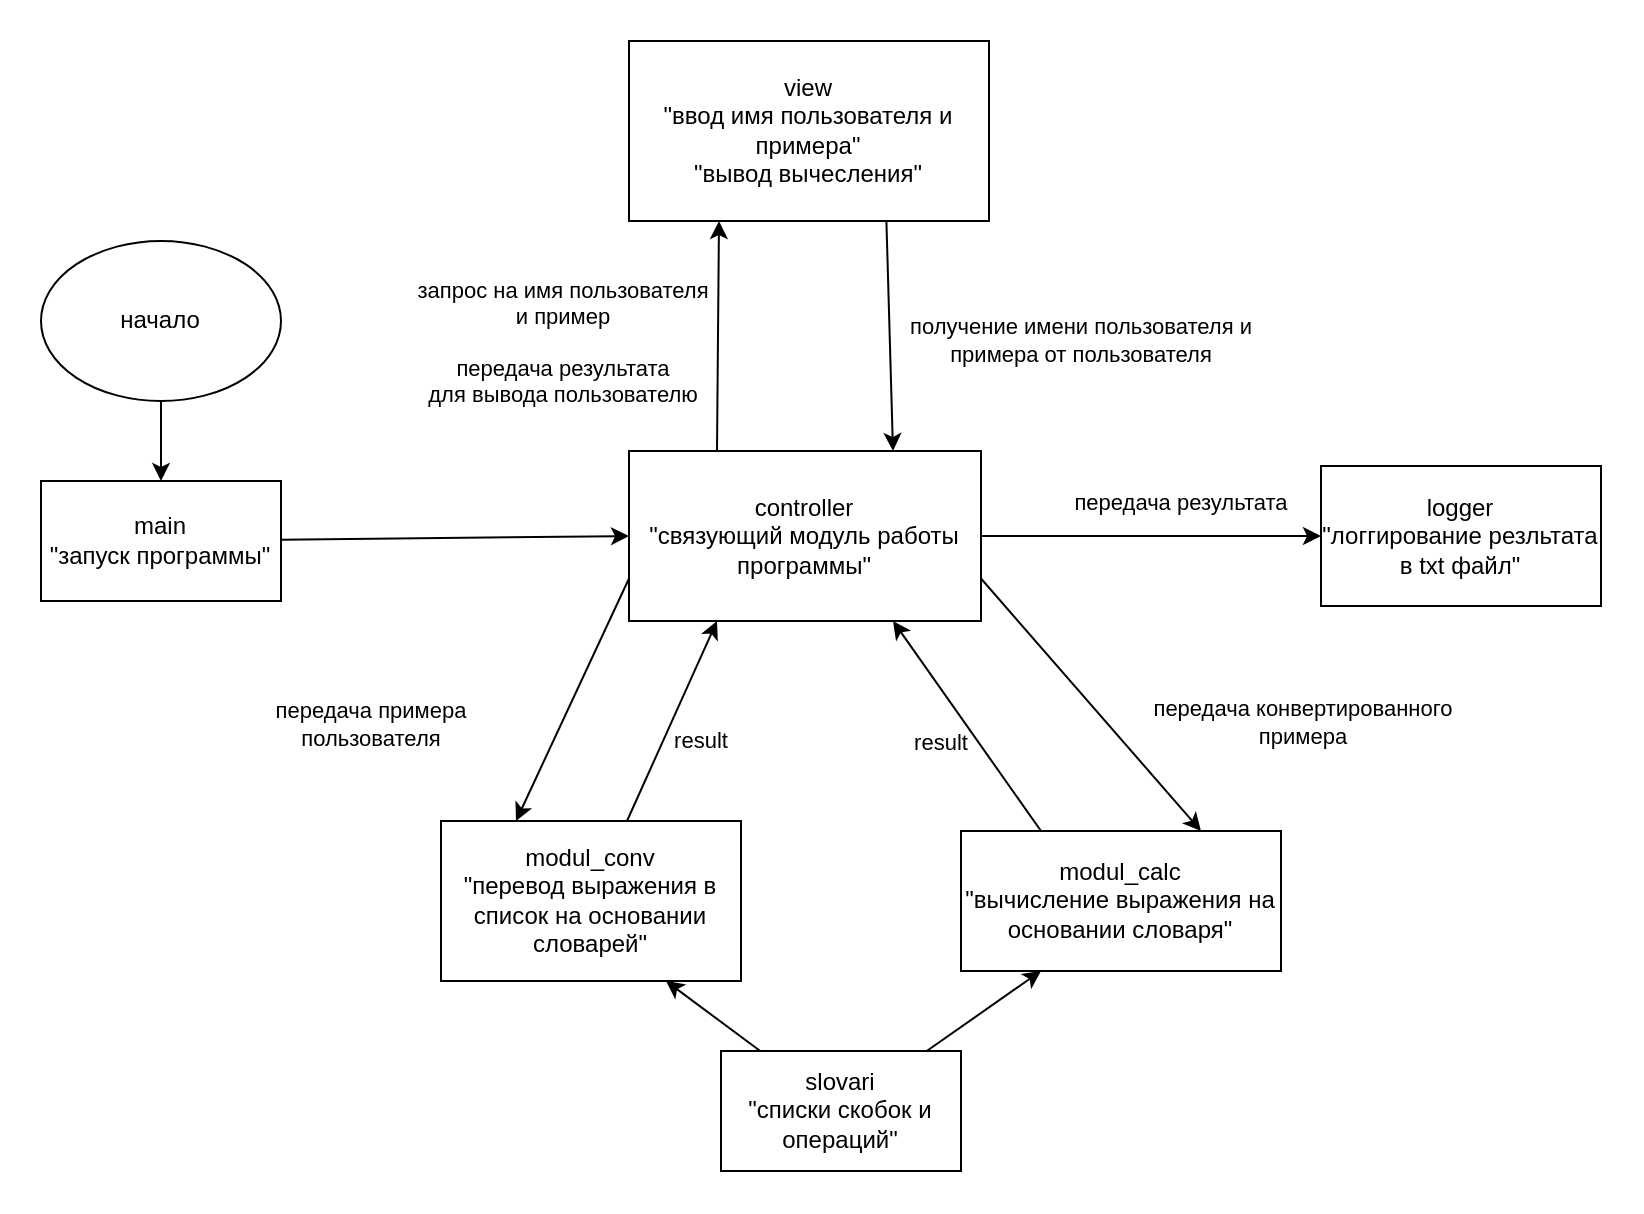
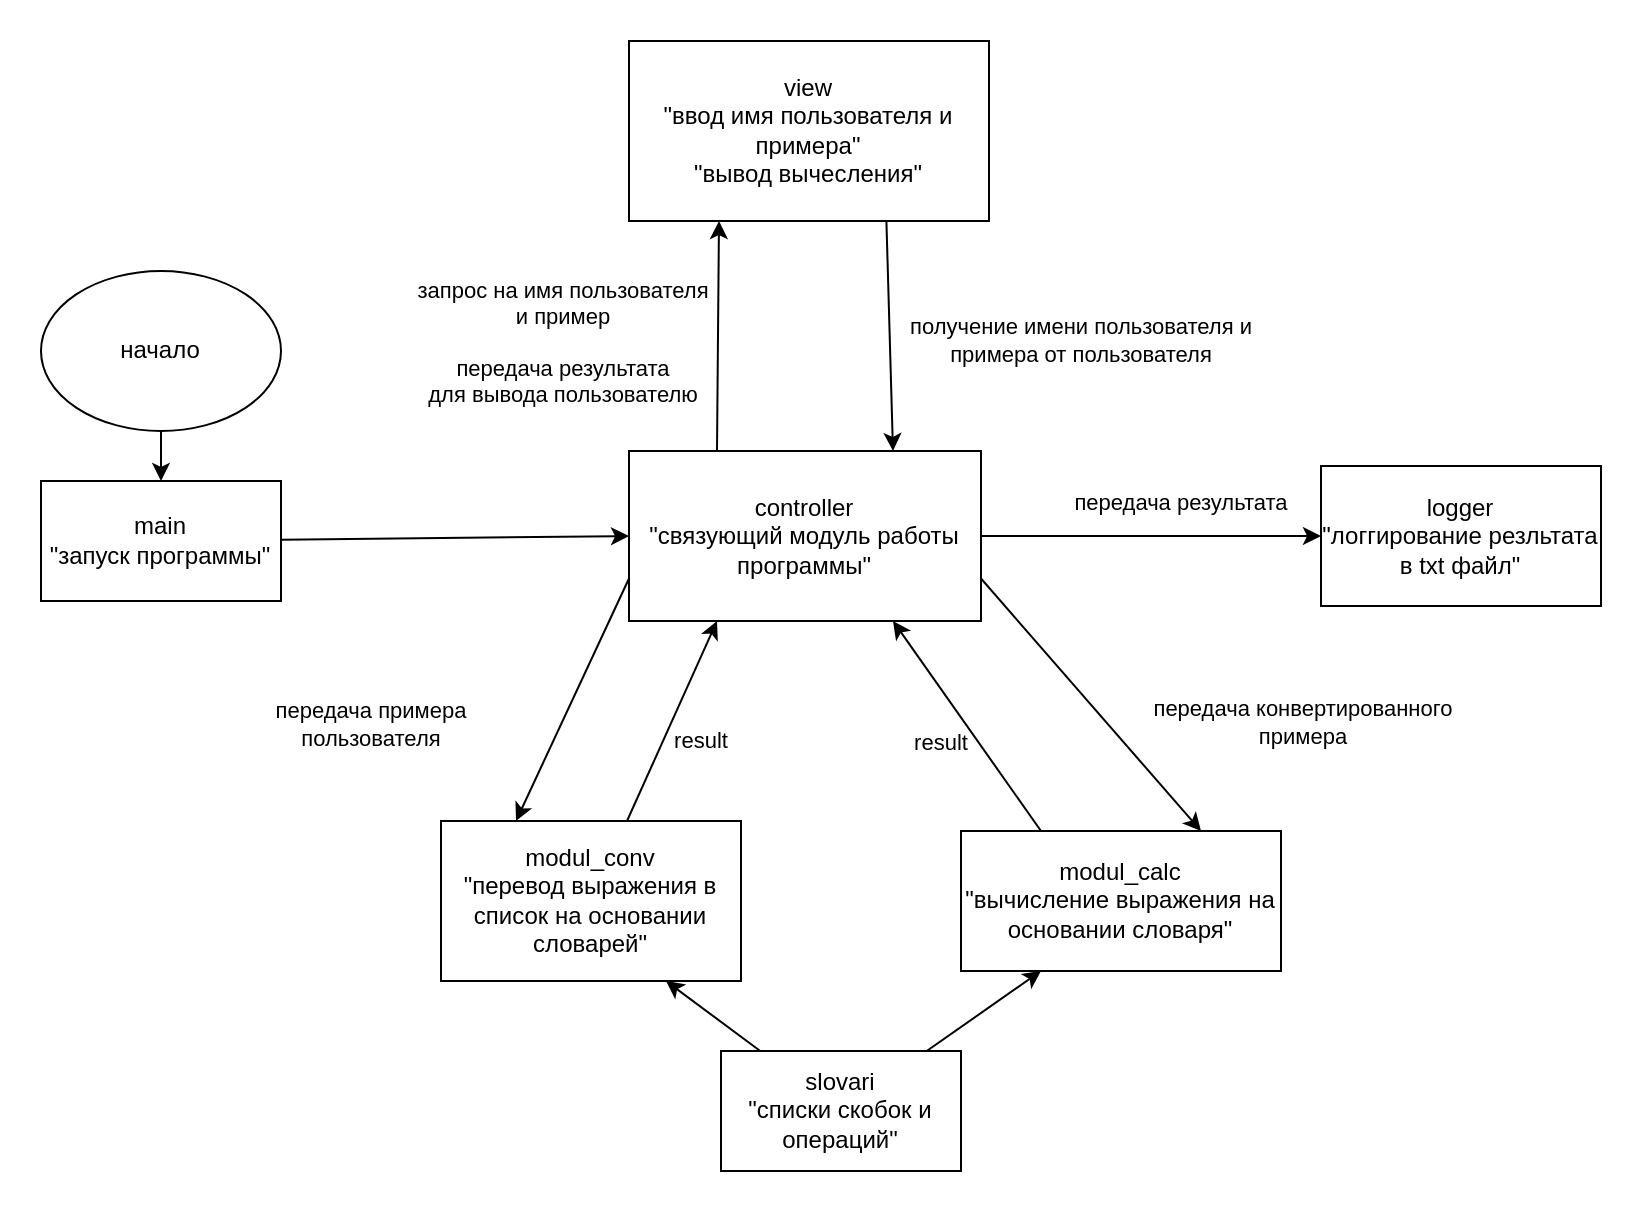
  <mxCell id="0" />
  <mxCell id="1" parent="0" />
  <mxCell id="2" style="edgeStyle=none;html=1;entryX=0.25;entryY=1;entryDx=0;entryDy=0;" parent="1" source="4" target="20" edge="1"><mxGeometry relative="1" as="geometry" /></mxCell>
  <mxCell id="3" value="result" style="edgeLabel;html=1;align=center;verticalAlign=middle;resizable=0;points=[];" parent="2" vertex="1" connectable="0"><mxGeometry x="-0.271" y="2" relative="1" as="geometry"><mxPoint x="22" y="-3" as="offset" /></mxGeometry></mxCell>
  <mxCell id="4" value="modul_conv&lt;br&gt;&quot;перевод выражения в список на основании словарей&quot;" style="rounded=0;whiteSpace=wrap;html=1;" parent="1" vertex="1"><mxGeometry x="220" y="410" width="150" height="80" as="geometry" /></mxCell>
  <mxCell id="5" style="edgeStyle=none;html=1;entryX=0.75;entryY=1;entryDx=0;entryDy=0;exitX=0.25;exitY=0;exitDx=0;exitDy=0;" parent="1" source="7" target="20" edge="1"><mxGeometry relative="1" as="geometry" /></mxCell>
  <mxCell id="6" value="result" style="edgeLabel;html=1;align=center;verticalAlign=middle;resizable=0;points=[];" parent="5" vertex="1" connectable="0"><mxGeometry x="-0.281" y="3" relative="1" as="geometry"><mxPoint x="-22" y="-9" as="offset" /></mxGeometry></mxCell>
  <mxCell id="7" value="modul_calc&lt;br&gt;&quot;вычисление выражения на основании словаря&quot;" style="rounded=0;whiteSpace=wrap;html=1;" parent="1" vertex="1"><mxGeometry x="480" y="415" width="160" height="70" as="geometry" /></mxCell>
  <mxCell id="8" style="edgeStyle=none;html=1;entryX=0.75;entryY=1;entryDx=0;entryDy=0;" parent="1" source="10" target="4" edge="1"><mxGeometry relative="1" as="geometry" /></mxCell>
  <mxCell id="9" style="edgeStyle=none;html=1;entryX=0.25;entryY=1;entryDx=0;entryDy=0;" parent="1" source="10" target="7" edge="1"><mxGeometry relative="1" as="geometry"><mxPoint x="220" y="130" as="targetPoint" /></mxGeometry></mxCell>
  <mxCell id="10" value="slovari&lt;br&gt;&quot;списки скобок и операций&quot;" style="rounded=0;whiteSpace=wrap;html=1;" parent="1" vertex="1"><mxGeometry x="360" y="525" width="120" height="60" as="geometry" /></mxCell>
  <mxCell id="11" value="получение имени пользователя и &lt;br&gt;примера от пользователя" style="edgeStyle=none;html=1;entryX=0.75;entryY=0;entryDx=0;entryDy=0;exitX=0.715;exitY=1;exitDx=0;exitDy=0;exitPerimeter=0;" parent="1" source="12" target="20" edge="1"><mxGeometry x="0.091" y="96" relative="1" as="geometry"><mxPoint as="offset" /></mxGeometry></mxCell>
  <mxCell id="12" value="view&lt;br&gt;&quot;ввод имя пользователя и &lt;br&gt;примера&quot;&lt;br&gt;&quot;вывод вычесления&quot;" style="rounded=0;whiteSpace=wrap;html=1;" parent="1" vertex="1"><mxGeometry x="314" y="20" width="180" height="90" as="geometry" /></mxCell>
  <mxCell id="13" style="edgeStyle=none;html=1;entryX=0.25;entryY=1;entryDx=0;entryDy=0;exitX=0.25;exitY=0;exitDx=0;exitDy=0;" parent="1" source="20" target="12" edge="1"><mxGeometry relative="1" as="geometry" /></mxCell>
  <mxCell id="14" value="запрос на имя пользователя&lt;br&gt;и пример&lt;br&gt;&lt;br&gt;передача результата&lt;br&gt;для вывода пользователю" style="edgeLabel;html=1;align=center;verticalAlign=middle;resizable=0;points=[];" parent="13" vertex="1" connectable="0"><mxGeometry x="-0.183" relative="1" as="geometry"><mxPoint x="-78" y="-8" as="offset" /></mxGeometry></mxCell>
  <mxCell id="15" style="edgeStyle=none;html=1;entryX=0.25;entryY=0;entryDx=0;entryDy=0;exitX=0;exitY=0.75;exitDx=0;exitDy=0;" parent="1" source="20" target="4" edge="1"><mxGeometry relative="1" as="geometry" /></mxCell>
  <mxCell id="16" value="передача примера&lt;br&gt;пользователя" style="edgeLabel;html=1;align=center;verticalAlign=middle;resizable=0;points=[];" parent="15" vertex="1" connectable="0"><mxGeometry x="-0.263" y="2" relative="1" as="geometry"><mxPoint x="-111" y="27" as="offset" /></mxGeometry></mxCell>
  <mxCell id="17" style="edgeStyle=none;html=1;entryX=0.75;entryY=0;entryDx=0;entryDy=0;exitX=1;exitY=0.75;exitDx=0;exitDy=0;" parent="1" source="20" target="7" edge="1"><mxGeometry relative="1" as="geometry" /></mxCell>
  <mxCell id="18" value="передача конвертированного&lt;br&gt;примера" style="edgeLabel;html=1;align=center;verticalAlign=middle;resizable=0;points=[];" parent="17" vertex="1" connectable="0"><mxGeometry x="0.174" y="-4" relative="1" as="geometry"><mxPoint x="99" y="-5" as="offset" /></mxGeometry></mxCell>
  <mxCell id="19" value="передача результата" style="edgeStyle=none;html=1;entryX=0;entryY=0.5;entryDx=0;entryDy=0;" parent="1" source="20" target="23" edge="1"><mxGeometry x="0.176" y="18" relative="1" as="geometry"><mxPoint y="1" as="offset" /></mxGeometry></mxCell>
  <mxCell id="20" value="controller&lt;br&gt;&quot;связующий модуль работы программы&quot;" style="rounded=0;whiteSpace=wrap;html=1;" parent="1" vertex="1"><mxGeometry x="314" y="225" width="176" height="85" as="geometry" /></mxCell>
  <mxCell id="21" style="edgeStyle=none;html=1;entryX=0;entryY=0.5;entryDx=0;entryDy=0;" parent="1" source="22" target="20" edge="1"><mxGeometry relative="1" as="geometry" /></mxCell>
  <mxCell id="22" value="main&lt;br&gt;&quot;запуск программы&quot;" style="rounded=0;whiteSpace=wrap;html=1;" parent="1" vertex="1"><mxGeometry x="20" y="240" width="120" height="60" as="geometry" /></mxCell>
  <mxCell id="23" value="logger&lt;br&gt;&quot;логгирование резльтата в txt файл&quot;" style="rounded=0;whiteSpace=wrap;html=1;" parent="1" vertex="1"><mxGeometry x="660" y="232.5" width="140" height="70" as="geometry" /></mxCell>
  <mxCell id="24" value="" style="edgeStyle=none;html=1;" edge="1" parent="1" source="25" target="22"><mxGeometry relative="1" as="geometry" /></mxCell>
- <mxCell id="25" value="начало" style="ellipse;whiteSpace=wrap;html=1;" vertex="1" parent="1"><mxGeometry x="20" y="120" width="120" height="80" as="geometry" /></mxCell>
+ <mxCell id="25" value="начало" style="ellipse;whiteSpace=wrap;html=1;" vertex="1" parent="1"><mxGeometry x="20" y="135" width="120" height="80" as="geometry" /></mxCell>
